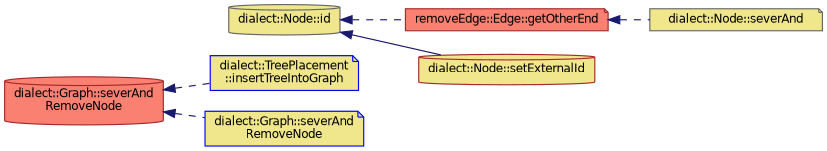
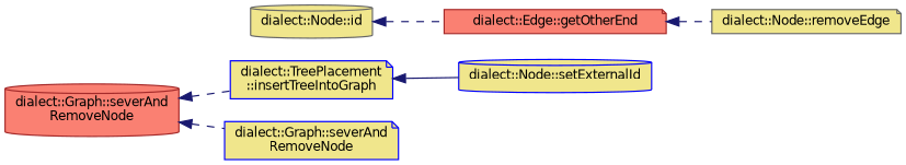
  digraph {
    rankdir=LR
    node [color=blue fillcolor=khaki fontname=Helvetica fontsize=10 shape=note style=filled]
    edge [color=midnightblue dir=back fontname=Helvetica fontsize=10 labelfontname=Helvetica labelfontsize=10 style=dashed]
    n1 [color=gray40 fontcolor=black height=0.2 label="dialect::Node::id" shape=cylinder width=0.4]
-   n2 [color=brown fillcolor=salmon height=0.2 label="removeEdge::Edge::getOtherEnd" width=0.4]
-   n3 [color=brown height=0.2 label="dialect::Node::setExternalId" shape=cylinder width=0.4]
-   n4 [color=gray40 height=0.2 label="dialect::Node::severAnd" width=0.4]
+   n2 [color=brown fillcolor=salmon height=0.2 label="dialect::Edge::getOtherEnd" width=0.4]
+   n3 [height=0.2 label="dialect::Node::setExternalId" shape=cylinder width=0.4]
+   n4 [color=gray40 height=0.2 label="dialect::Node::removeEdge" width=0.4]
    n5 [color=brown fillcolor=salmon height=0.2 label="dialect::Graph::severAnd\lRemoveNode" shape=cylinder width=0.4]
    n6 [height=0.2 label="dialect::TreePlacement\l::insertTreeIntoGraph" width=0.4]
    n7 [height=0.2 label="dialect::Graph::severAnd\lRemoveNode" width=0.4]
    n1 -> n2
-   n1 -> n3 [style=solid]
+   n6 -> n3 [style=solid]
    n2 -> n4
    n5 -> n6
    n5 -> n7
  }
